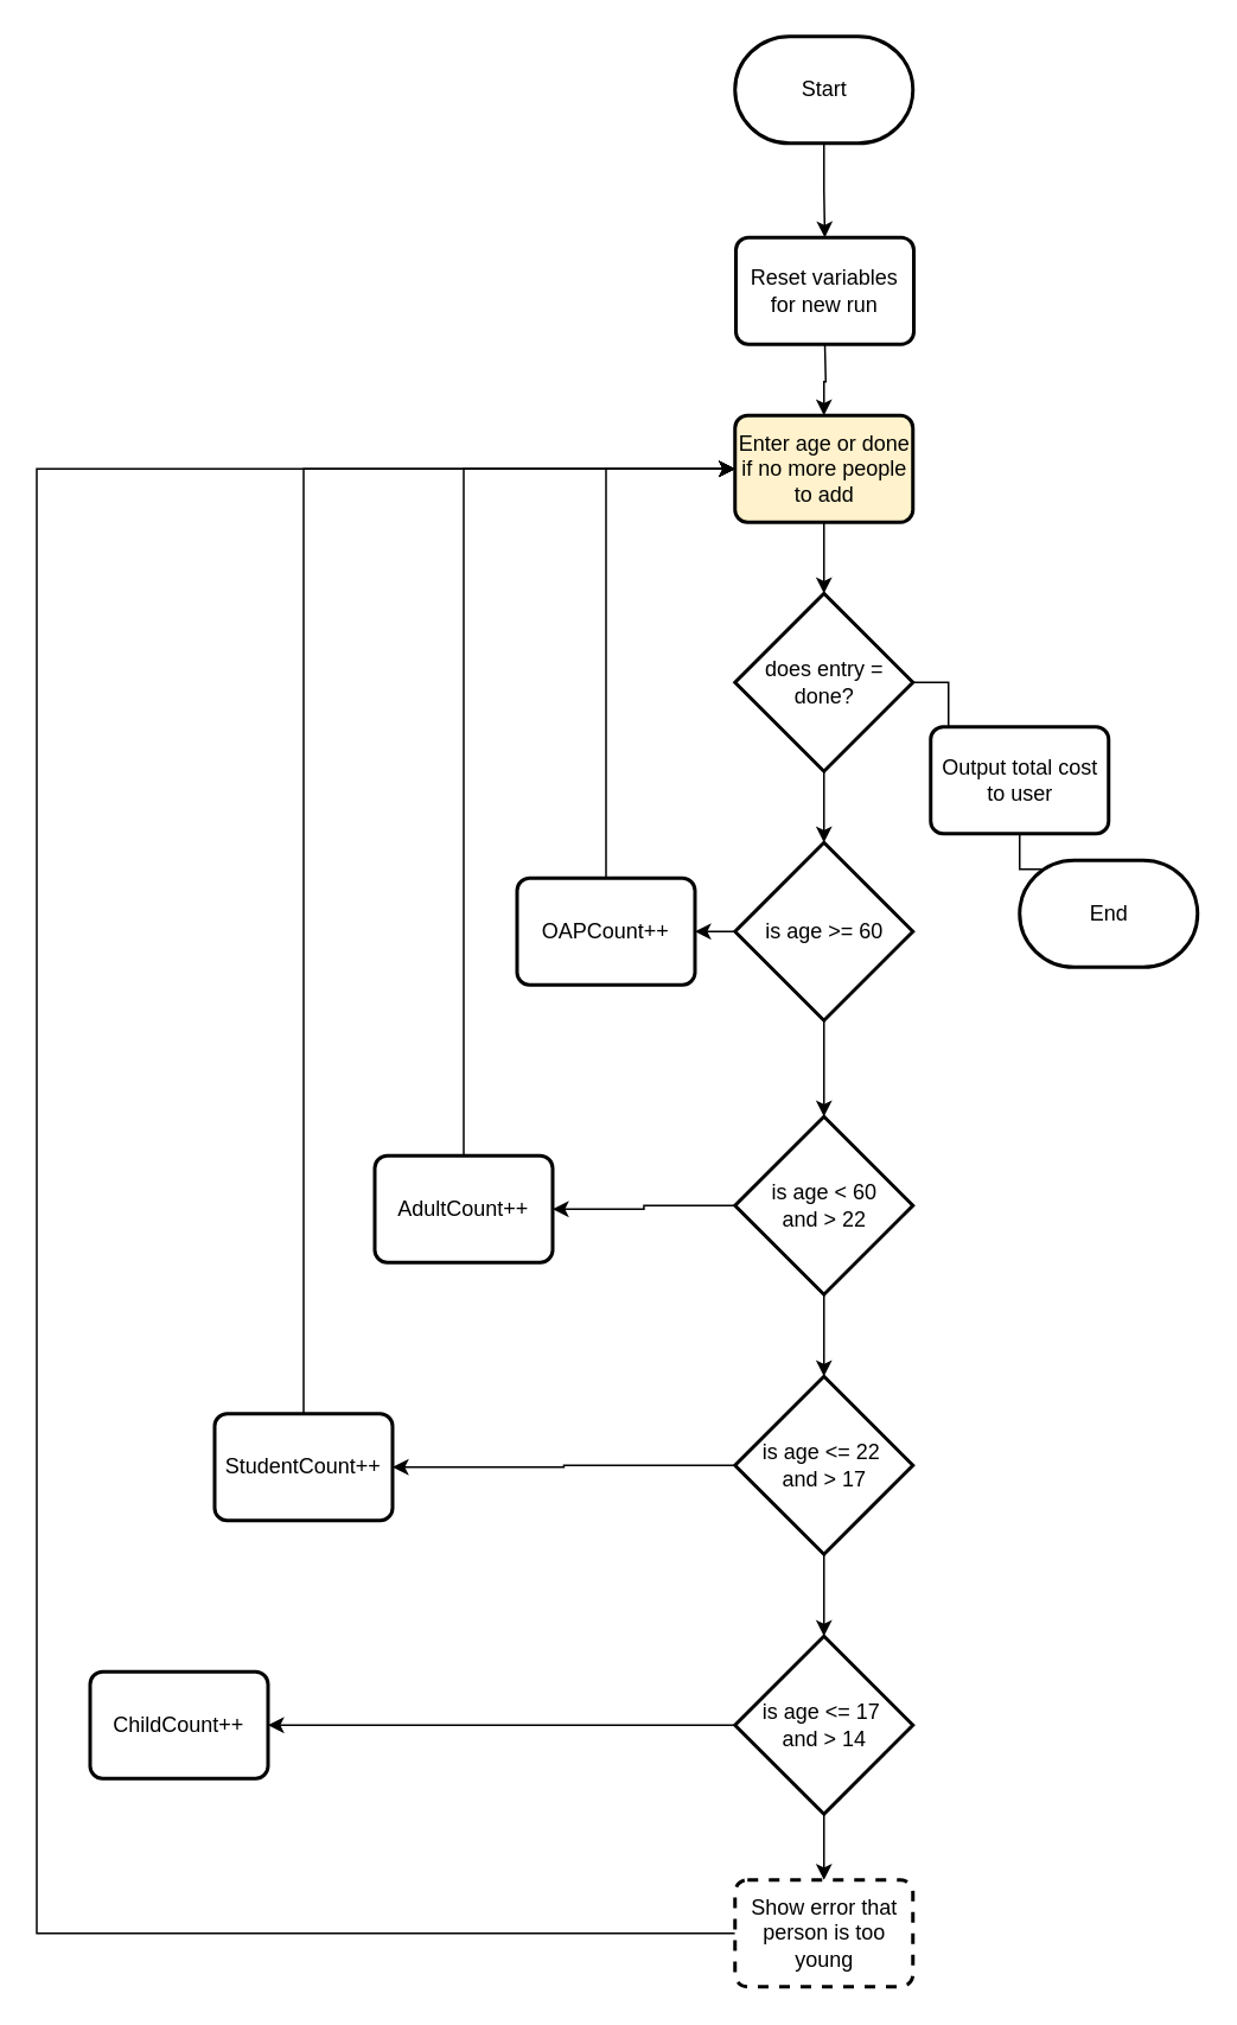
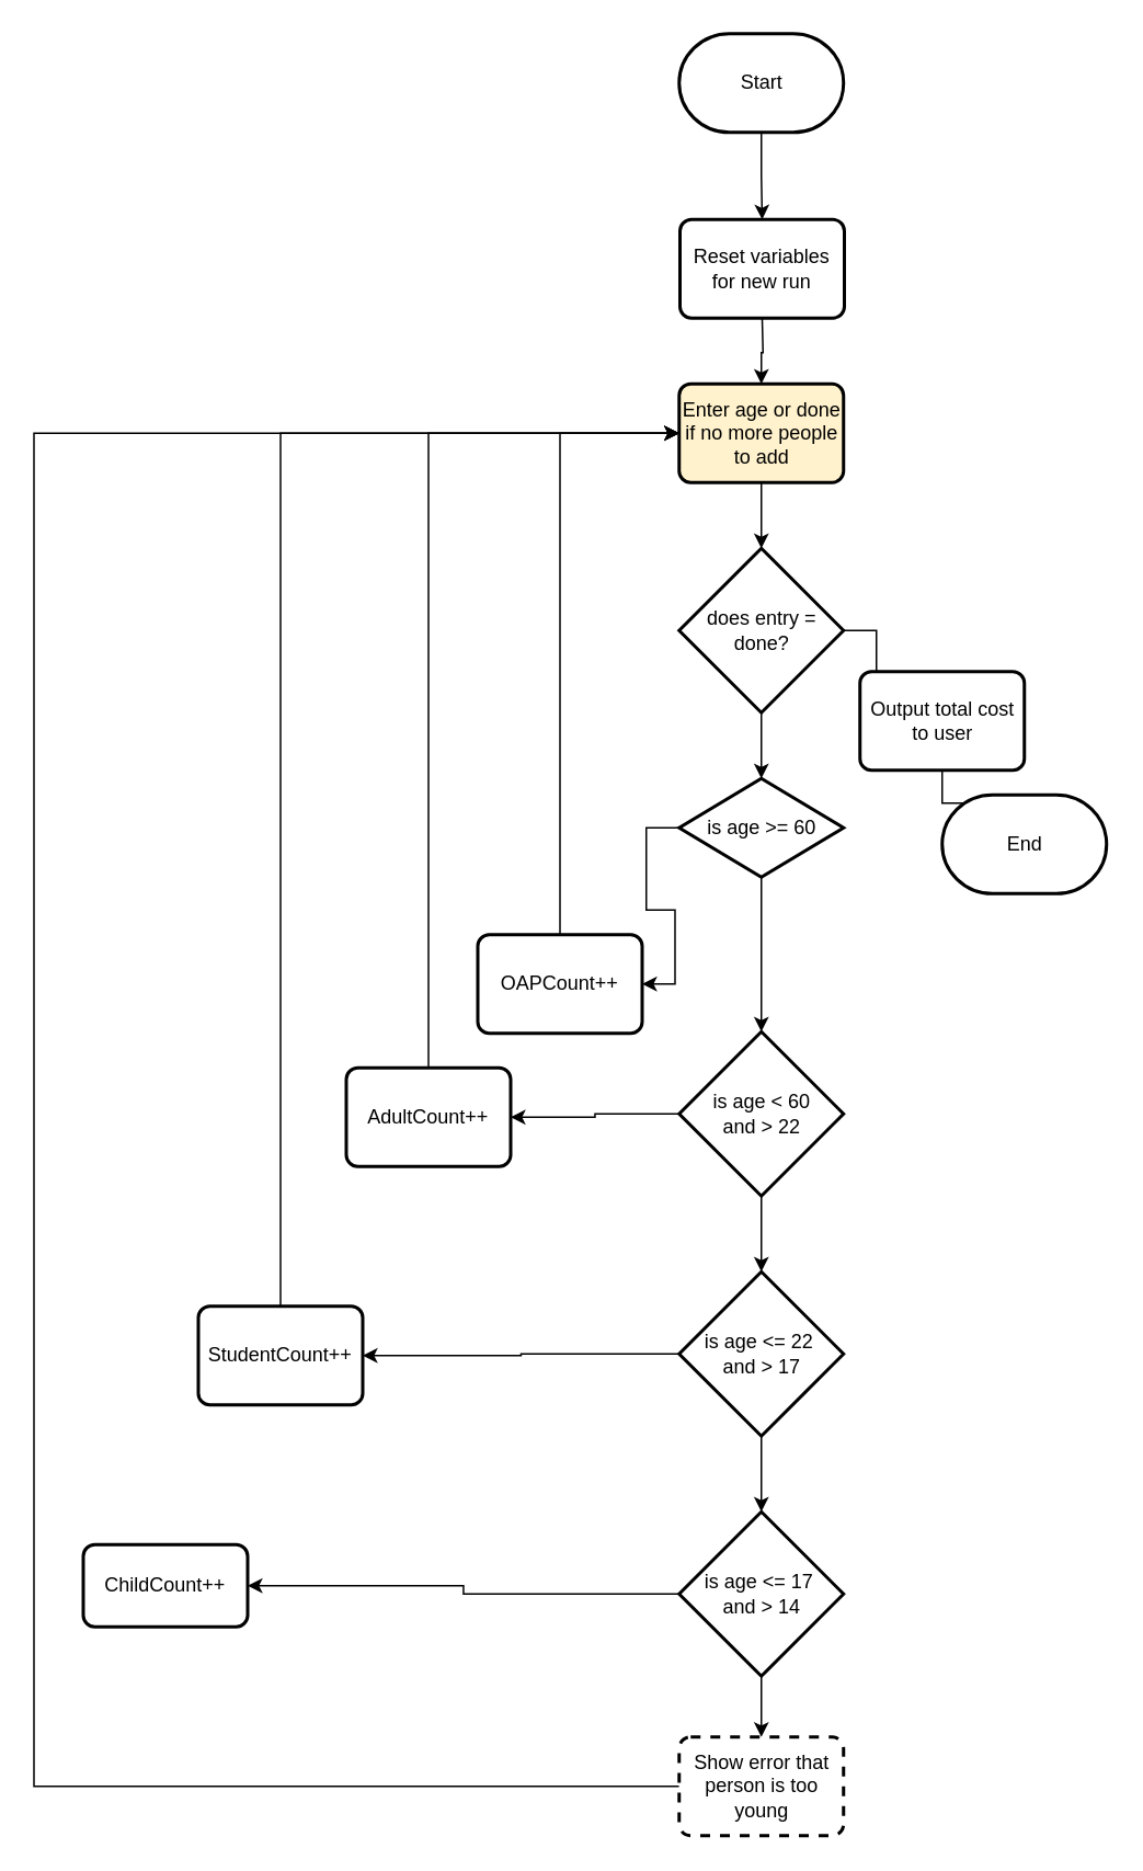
  <mxCell id="0" />
  <mxCell id="1" parent="0" />
  <mxCell id="2" style="edgeStyle=orthogonalEdgeStyle;rounded=0;orthogonalLoop=1;jettySize=auto;html=1;exitX=0.5;exitY=1;exitDx=0;exitDy=0;exitPerimeter=0;" parent="1" target="6" edge="1"><mxGeometry relative="1" as="geometry"><mxPoint x="463" y="193" as="sourcePoint" /></mxGeometry></mxCell>
  <mxCell id="3" style="edgeStyle=orthogonalEdgeStyle;rounded=0;orthogonalLoop=1;jettySize=auto;html=1;exitX=0.5;exitY=1;exitDx=0;exitDy=0;exitPerimeter=0;" edge="1" parent="1" source="4" target="34"><mxGeometry relative="1" as="geometry" /></mxCell>
  <mxCell id="4" value="Start" style="strokeWidth=2;html=1;shape=mxgraph.flowchart.terminator;whiteSpace=wrap;" parent="1" vertex="1"><mxGeometry x="412.5" y="20" width="100" height="60" as="geometry" /></mxCell>
  <mxCell id="5" style="edgeStyle=orthogonalEdgeStyle;rounded=0;orthogonalLoop=1;jettySize=auto;html=1;exitX=0.5;exitY=1;exitDx=0;exitDy=0;entryX=0.5;entryY=0;entryDx=0;entryDy=0;entryPerimeter=0;" parent="1" source="6" target="9" edge="1"><mxGeometry relative="1" as="geometry" /></mxCell>
  <mxCell id="6" value="Enter age or done if no more people to add" style="rounded=1;whiteSpace=wrap;html=1;absoluteArcSize=1;arcSize=14;strokeWidth=2;fillColor=#fff2cc;" parent="1" vertex="1"><mxGeometry x="412.5" y="233" width="100" height="60" as="geometry" /></mxCell>
  <mxCell id="7" style="edgeStyle=orthogonalEdgeStyle;rounded=0;orthogonalLoop=1;jettySize=auto;html=1;exitX=1;exitY=0.5;exitDx=0;exitDy=0;exitPerimeter=0;entryX=0;entryY=0.5;entryDx=0;entryDy=0;" parent="1" source="9" target="11" edge="1"><mxGeometry relative="1" as="geometry" /></mxCell>
  <mxCell id="8" style="edgeStyle=orthogonalEdgeStyle;rounded=0;orthogonalLoop=1;jettySize=auto;html=1;exitX=0.5;exitY=1;exitDx=0;exitDy=0;exitPerimeter=0;entryX=0.5;entryY=0;entryDx=0;entryDy=0;entryPerimeter=0;" parent="1" source="9" target="15" edge="1"><mxGeometry relative="1" as="geometry" /></mxCell>
  <mxCell id="9" value="does entry = done?" style="strokeWidth=2;html=1;shape=mxgraph.flowchart.decision;whiteSpace=wrap;" parent="1" vertex="1"><mxGeometry x="412.5" y="333" width="100" height="100" as="geometry" /></mxCell>
  <mxCell id="10" style="edgeStyle=orthogonalEdgeStyle;rounded=0;orthogonalLoop=1;jettySize=auto;html=1;exitX=0.5;exitY=1;exitDx=0;exitDy=0;entryX=0.5;entryY=0;entryDx=0;entryDy=0;entryPerimeter=0;" parent="1" source="11" target="12" edge="1"><mxGeometry relative="1" as="geometry" /></mxCell>
  <mxCell id="11" value="Output total cost to user" style="rounded=1;whiteSpace=wrap;html=1;absoluteArcSize=1;arcSize=14;strokeWidth=2;" parent="1" vertex="1"><mxGeometry x="522.5" y="408" width="100" height="60" as="geometry" /></mxCell>
  <mxCell id="12" value="End" style="strokeWidth=2;html=1;shape=mxgraph.flowchart.terminator;whiteSpace=wrap;" parent="1" vertex="1"><mxGeometry x="572.5" y="483" width="100" height="60" as="geometry" /></mxCell>
  <mxCell id="13" style="edgeStyle=orthogonalEdgeStyle;rounded=0;orthogonalLoop=1;jettySize=auto;html=1;exitX=0;exitY=0.5;exitDx=0;exitDy=0;exitPerimeter=0;entryX=1;entryY=0.5;entryDx=0;entryDy=0;" parent="1" source="15" target="26" edge="1"><mxGeometry relative="1" as="geometry" /></mxCell>
  <mxCell id="14" style="edgeStyle=orthogonalEdgeStyle;rounded=0;orthogonalLoop=1;jettySize=auto;html=1;exitX=0.5;exitY=1;exitDx=0;exitDy=0;exitPerimeter=0;entryX=0.5;entryY=0;entryDx=0;entryDy=0;entryPerimeter=0;" parent="1" source="15" target="18" edge="1"><mxGeometry relative="1" as="geometry" /></mxCell>
- <mxCell id="15" value="is age &amp;gt;= 60" style="strokeWidth=2;html=1;shape=mxgraph.flowchart.decision;whiteSpace=wrap;" parent="1" vertex="1"><mxGeometry x="412.5" y="473" width="100" height="100" as="geometry" /></mxCell>
+ <mxCell id="15" value="is age &amp;gt;= 60" style="strokeWidth=2;html=1;shape=mxgraph.flowchart.decision;whiteSpace=wrap;" parent="1" vertex="1"><mxGeometry x="412.5" y="473" width="100" height="60" as="geometry" /></mxCell>
  <mxCell id="16" style="edgeStyle=orthogonalEdgeStyle;rounded=0;orthogonalLoop=1;jettySize=auto;html=1;exitX=0;exitY=0.5;exitDx=0;exitDy=0;exitPerimeter=0;entryX=1;entryY=0.5;entryDx=0;entryDy=0;" parent="1" source="18" target="28" edge="1"><mxGeometry relative="1" as="geometry" /></mxCell>
  <mxCell id="17" style="edgeStyle=orthogonalEdgeStyle;rounded=0;orthogonalLoop=1;jettySize=auto;html=1;exitX=0.5;exitY=1;exitDx=0;exitDy=0;exitPerimeter=0;" parent="1" source="18" target="21" edge="1"><mxGeometry relative="1" as="geometry" /></mxCell>
  <mxCell id="18" value="is age &amp;lt; 60 &lt;br&gt;and &amp;gt; 22" style="strokeWidth=2;html=1;shape=mxgraph.flowchart.decision;whiteSpace=wrap;" parent="1" vertex="1"><mxGeometry x="412.5" y="627" width="100" height="100" as="geometry" /></mxCell>
  <mxCell id="19" style="edgeStyle=orthogonalEdgeStyle;rounded=0;orthogonalLoop=1;jettySize=auto;html=1;exitX=0;exitY=0.5;exitDx=0;exitDy=0;exitPerimeter=0;entryX=1;entryY=0.5;entryDx=0;entryDy=0;" parent="1" source="21" target="30" edge="1"><mxGeometry relative="1" as="geometry" /></mxCell>
  <mxCell id="20" style="edgeStyle=orthogonalEdgeStyle;rounded=0;orthogonalLoop=1;jettySize=auto;html=1;exitX=0.5;exitY=1;exitDx=0;exitDy=0;exitPerimeter=0;" parent="1" source="21" target="24" edge="1"><mxGeometry relative="1" as="geometry" /></mxCell>
  <mxCell id="21" value="is age &amp;lt;= 22&amp;nbsp;&lt;br&gt;and &amp;gt; 17" style="strokeWidth=2;html=1;shape=mxgraph.flowchart.decision;whiteSpace=wrap;" parent="1" vertex="1"><mxGeometry x="412.5" y="773" width="100" height="100" as="geometry" /></mxCell>
  <mxCell id="22" style="edgeStyle=orthogonalEdgeStyle;rounded=0;orthogonalLoop=1;jettySize=auto;html=1;exitX=0;exitY=0.5;exitDx=0;exitDy=0;exitPerimeter=0;entryX=1;entryY=0.5;entryDx=0;entryDy=0;" parent="1" source="24" target="31" edge="1"><mxGeometry relative="1" as="geometry" /></mxCell>
  <mxCell id="23" style="edgeStyle=orthogonalEdgeStyle;rounded=0;orthogonalLoop=1;jettySize=auto;html=1;exitX=0.5;exitY=1;exitDx=0;exitDy=0;exitPerimeter=0;entryX=0.5;entryY=0;entryDx=0;entryDy=0;" parent="1" source="24" target="33" edge="1"><mxGeometry relative="1" as="geometry" /></mxCell>
  <mxCell id="24" value="is age &amp;lt;= 17&amp;nbsp;&lt;br&gt;and &amp;gt; 14" style="strokeWidth=2;html=1;shape=mxgraph.flowchart.decision;whiteSpace=wrap;" parent="1" vertex="1"><mxGeometry x="412.5" y="919" width="100" height="100" as="geometry" /></mxCell>
  <mxCell id="25" style="edgeStyle=orthogonalEdgeStyle;rounded=0;orthogonalLoop=1;jettySize=auto;html=1;exitX=0.5;exitY=0;exitDx=0;exitDy=0;entryX=0;entryY=0.5;entryDx=0;entryDy=0;" parent="1" source="26" target="6" edge="1"><mxGeometry relative="1" as="geometry" /></mxCell>
- <mxCell id="26" value="OAPCount++" style="rounded=1;whiteSpace=wrap;html=1;absoluteArcSize=1;arcSize=14;strokeWidth=2;" parent="1" vertex="1"><mxGeometry x="290" y="493" width="100" height="60" as="geometry" /></mxCell>
+ <mxCell id="26" value="OAPCount++" style="rounded=1;whiteSpace=wrap;html=1;absoluteArcSize=1;arcSize=14;strokeWidth=2;" parent="1" vertex="1"><mxGeometry x="290" y="568" width="100" height="60" as="geometry" /></mxCell>
  <mxCell id="27" style="edgeStyle=orthogonalEdgeStyle;rounded=0;orthogonalLoop=1;jettySize=auto;html=1;exitX=0.5;exitY=0;exitDx=0;exitDy=0;entryX=0;entryY=0.5;entryDx=0;entryDy=0;" parent="1" source="28" target="6" edge="1"><mxGeometry relative="1" as="geometry" /></mxCell>
  <mxCell id="28" value="AdultCount++" style="rounded=1;whiteSpace=wrap;html=1;absoluteArcSize=1;arcSize=14;strokeWidth=2;" parent="1" vertex="1"><mxGeometry x="210" y="649" width="100" height="60" as="geometry" /></mxCell>
  <mxCell id="29" style="edgeStyle=orthogonalEdgeStyle;rounded=0;orthogonalLoop=1;jettySize=auto;html=1;exitX=0.5;exitY=0;exitDx=0;exitDy=0;entryX=0;entryY=0.5;entryDx=0;entryDy=0;" parent="1" source="30" target="6" edge="1"><mxGeometry relative="1" as="geometry" /></mxCell>
  <mxCell id="30" value="StudentCount++" style="rounded=1;whiteSpace=wrap;html=1;absoluteArcSize=1;arcSize=14;strokeWidth=2;" parent="1" vertex="1"><mxGeometry x="120" y="794" width="100" height="60" as="geometry" /></mxCell>
- <mxCell id="31" value="ChildCount++" style="rounded=1;whiteSpace=wrap;html=1;absoluteArcSize=1;arcSize=14;strokeWidth=2;" parent="1" vertex="1"><mxGeometry x="50" y="939" width="100" height="60" as="geometry" /></mxCell>
+ <mxCell id="31" value="ChildCount++" style="rounded=1;whiteSpace=wrap;html=1;absoluteArcSize=1;arcSize=14;strokeWidth=2;" parent="1" vertex="1"><mxGeometry x="50" y="939" width="100" height="50" as="geometry" /></mxCell>
  <mxCell id="32" style="edgeStyle=orthogonalEdgeStyle;rounded=0;orthogonalLoop=1;jettySize=auto;html=1;exitX=0;exitY=0.5;exitDx=0;exitDy=0;entryX=0;entryY=0.5;entryDx=0;entryDy=0;" parent="1" source="33" target="6" edge="1"><mxGeometry relative="1" as="geometry"><Array as="points"><mxPoint x="20" y="1086" /><mxPoint x="20" y="263" /></Array></mxGeometry></mxCell>
  <mxCell id="33" value="Show error that person is too young" style="rounded=1;whiteSpace=wrap;html=1;absoluteArcSize=1;arcSize=14;strokeWidth=2;dashed=1;" parent="1" vertex="1"><mxGeometry x="412.5" y="1056" width="100" height="60" as="geometry" /></mxCell>
  <mxCell id="34" value="Reset variables for new run" style="rounded=1;whiteSpace=wrap;html=1;absoluteArcSize=1;arcSize=14;strokeWidth=2;" vertex="1" parent="1"><mxGeometry x="413" y="133" width="100" height="60" as="geometry" /></mxCell>
